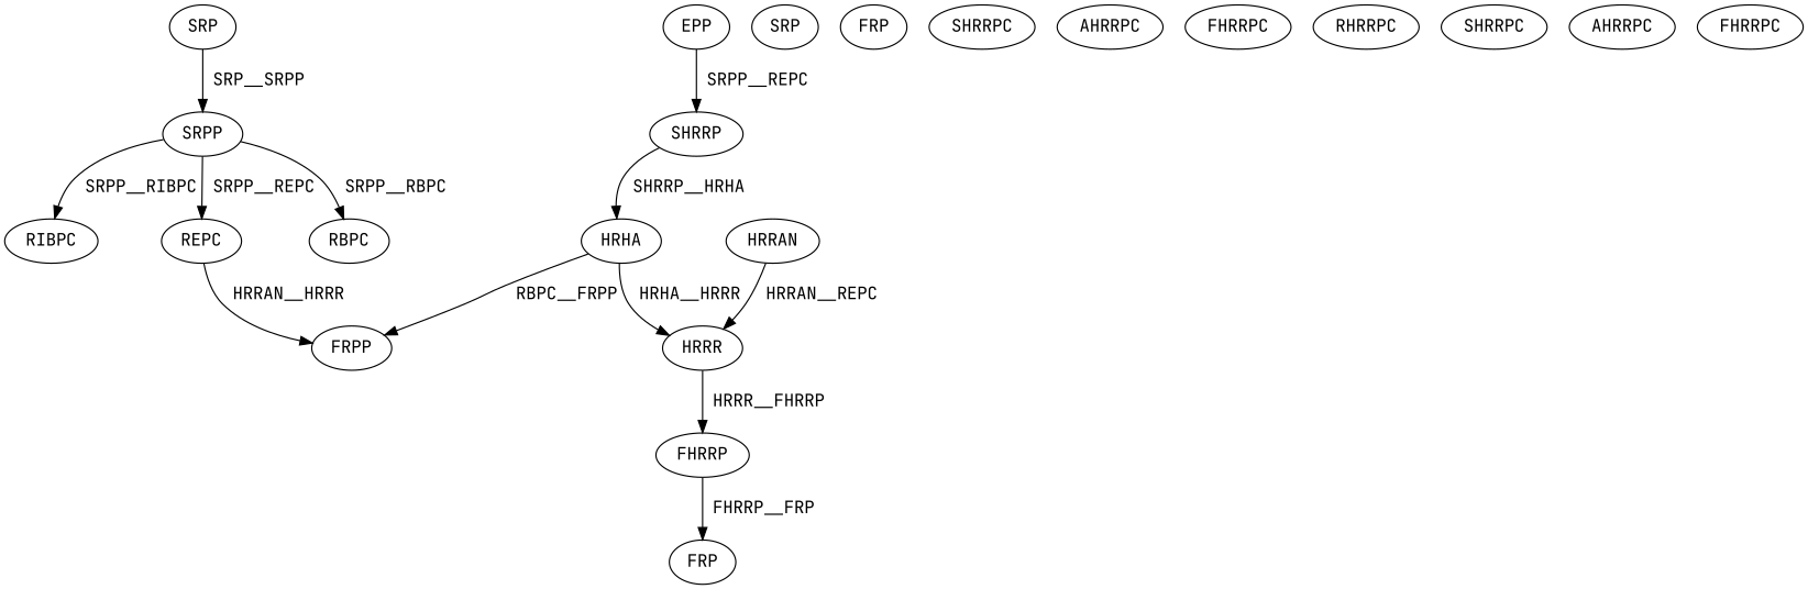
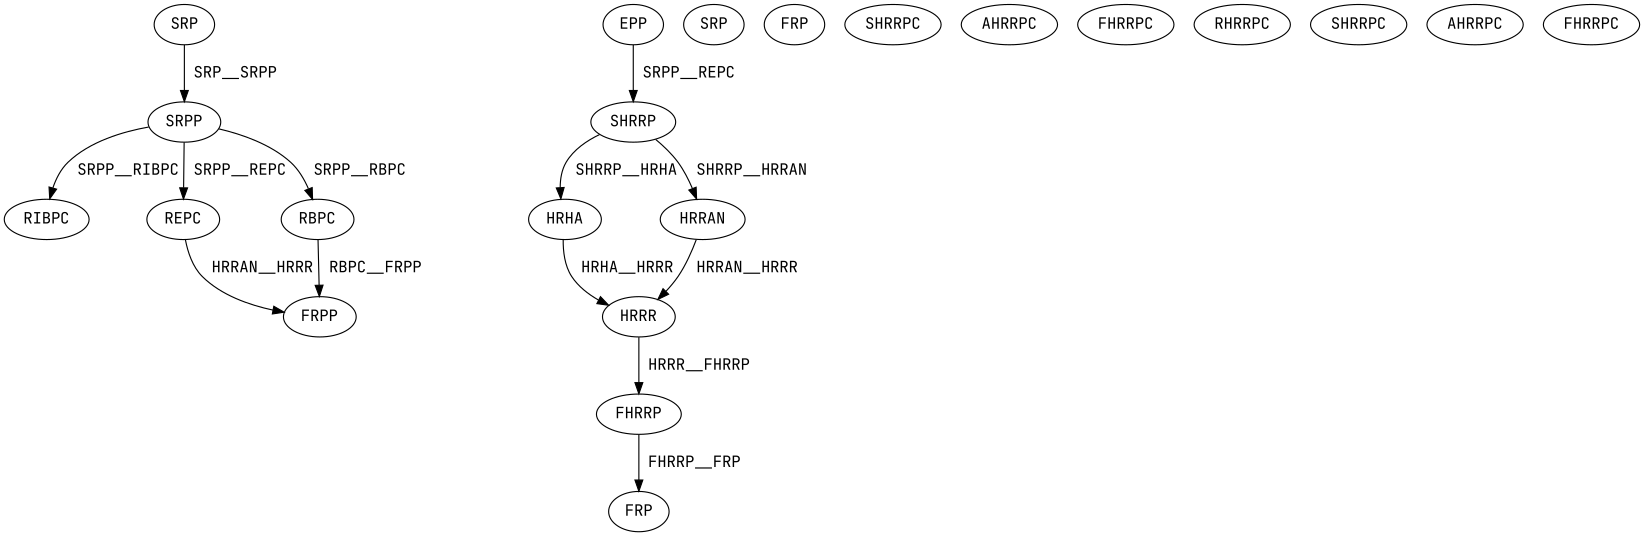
  digraph {
    fontname="JetBrains Mono"
    node [color=black fontcolor=black fontname="JetBrains Mono"]
    edge [color=black fontcolor=black fontname="JetBrains Mono"]
    n1 [label=SRP]
    n2 [label=SRPP]
    n3 [label=RIBPC]
    n4 [label=REPC]
    n5 [label=RBPC]
    n6 [label=FRPP]
    n7 [label=EPP]
    n8 [label=SHRRP]
    n9 [label=HRHA]
    n10 [label=HRRAN]
    n11 [label=HRRR]
    n12 [label=SRP]
    n13 [label=FRP]
    n14 [label=FHRRP]
    n15 [label=SHRRPC]
    n16 [label=AHRRPC]
    n17 [label=FHRRPC]
    n18 [label=RHRRPC]
    n19 [label=SHRRPC]
    n20 [label=AHRRPC]
    n21 [label=FHRRPC]
    n22 [label=FRP]
    n1 -> n2 [label=" SRP__SRPP"]
    n2 -> n3 [label=" SRPP__RIBPC"]
    n2 -> n4 [label=" SRPP__REPC"]
    n2 -> n5 [label=" SRPP__RBPC"]
    n4 -> n6 [label=" HRRAN__HRRR"]
-   n9 -> n6 [label=" RBPC__FRPP"]
+   n5 -> n6 [label=" RBPC__FRPP"]
    n7 -> n8 [label=" SRPP__REPC"]
    n8 -> n9 [label=" SHRRP__HRHA"]
+   n8 -> n10 [label=" SHRRP__HRRAN"]
    n9 -> n11 [label=" HRHA__HRRR"]
-   n10 -> n11 [label=" HRRAN__REPC"]
+   n10 -> n11 [label=" HRRAN__HRRR"]
    n11 -> n14 [label=" HRRR__FHRRP"]
    n14 -> n22 [label=" FHRRP__FRP"]
  }
